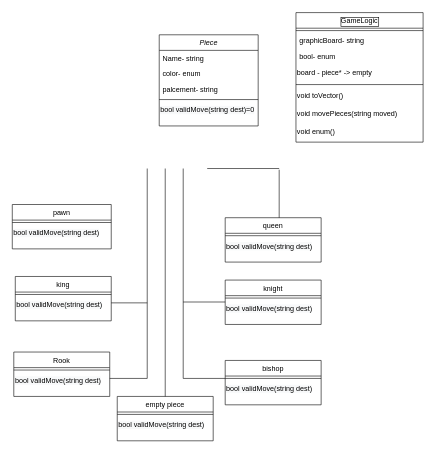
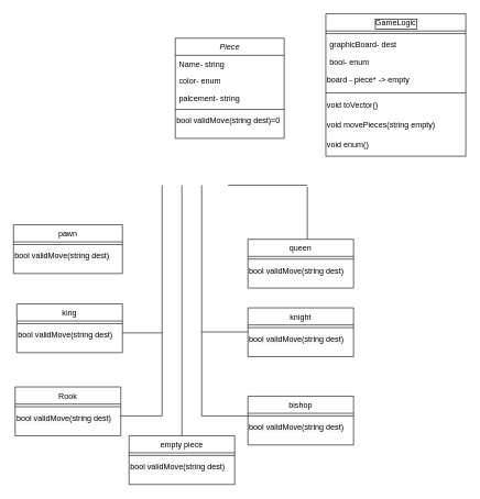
  <mxCell id="0" />
  <mxCell id="1" parent="0" />
  <mxCell id="2" value="Piece" style="swimlane;fontStyle=2;align=center;verticalAlign=top;childLayout=stackLayout;horizontal=1;startSize=26;horizontalStack=0;resizeParent=1;resizeLast=0;collapsible=1;marginBottom=0;rounded=0;shadow=0;strokeWidth=1;" parent="1" vertex="1"><mxGeometry x="265" y="57" width="165" height="152" as="geometry"><mxRectangle x="230" y="140" width="160" height="26" as="alternateBounds" /></mxGeometry></mxCell>
  <mxCell id="3" value="Name- string" style="text;align=left;verticalAlign=top;spacingLeft=4;spacingRight=4;overflow=hidden;rotatable=0;points=[[0,0.5],[1,0.5]];portConstraint=eastwest;" parent="2" vertex="1"><mxGeometry y="26" width="165" height="26" as="geometry" /></mxCell>
  <mxCell id="4" value="color- enum" style="text;align=left;verticalAlign=top;spacingLeft=4;spacingRight=4;overflow=hidden;rotatable=0;points=[[0,0.5],[1,0.5]];portConstraint=eastwest;rounded=0;shadow=0;html=0;" parent="2" vertex="1"><mxGeometry y="52" width="165" height="26" as="geometry" /></mxCell>
  <mxCell id="5" value="palcement- string" style="text;align=left;verticalAlign=top;spacingLeft=4;spacingRight=4;overflow=hidden;rotatable=0;points=[[0,0.5],[1,0.5]];portConstraint=eastwest;rounded=0;shadow=0;html=0;" parent="2" vertex="1"><mxGeometry y="78" width="165" height="26" as="geometry" /></mxCell>
  <mxCell id="6" value="" style="line;html=1;strokeWidth=1;align=left;verticalAlign=middle;spacingTop=-1;spacingLeft=3;spacingRight=3;rotatable=0;labelPosition=right;points=[];portConstraint=eastwest;" parent="2" vertex="1"><mxGeometry y="104" width="165" height="8" as="geometry" /></mxCell>
  <mxCell id="7" value="&lt;span style=&quot;color: rgb(0, 0, 0); font-family: Helvetica; font-size: 12px; font-style: normal; font-variant-ligatures: normal; font-variant-caps: normal; font-weight: 400; letter-spacing: normal; orphans: 2; text-align: center; text-indent: 0px; text-transform: none; widows: 2; word-spacing: 0px; -webkit-text-stroke-width: 0px; background-color: rgb(248, 249, 250); text-decoration-thickness: initial; text-decoration-style: initial; text-decoration-color: initial; float: none; display: inline !important;&quot;&gt;bool validMove(string dest)=0&lt;/span&gt;" style="text;whiteSpace=wrap;html=1;" parent="2" vertex="1"><mxGeometry y="112" width="165" height="40" as="geometry" /></mxCell>
  <mxCell id="8" value="pawn" style="swimlane;fontStyle=0;align=center;verticalAlign=top;childLayout=stackLayout;horizontal=1;startSize=26;horizontalStack=0;resizeParent=1;resizeLast=0;collapsible=1;marginBottom=0;rounded=0;shadow=0;strokeWidth=1;" parent="1" vertex="1"><mxGeometry x="20" y="340" width="165" height="74" as="geometry"><mxRectangle x="130" y="380" width="160" height="26" as="alternateBounds" /></mxGeometry></mxCell>
  <mxCell id="9" value="" style="line;html=1;strokeWidth=1;align=left;verticalAlign=middle;spacingTop=-1;spacingLeft=3;spacingRight=3;rotatable=0;labelPosition=right;points=[];portConstraint=eastwest;" parent="8" vertex="1"><mxGeometry y="26" width="165" height="8" as="geometry" /></mxCell>
  <mxCell id="10" value="&lt;span style=&quot;color: rgb(0, 0, 0); font-family: Helvetica; font-size: 12px; font-style: normal; font-variant-ligatures: normal; font-variant-caps: normal; font-weight: 400; letter-spacing: normal; orphans: 2; text-align: center; text-indent: 0px; text-transform: none; widows: 2; word-spacing: 0px; -webkit-text-stroke-width: 0px; background-color: rgb(248, 249, 250); text-decoration-thickness: initial; text-decoration-style: initial; text-decoration-color: initial; float: none; display: inline !important;&quot;&gt;bool validMove(string dest)&lt;/span&gt;" style="text;whiteSpace=wrap;html=1;" parent="8" vertex="1"><mxGeometry y="34" width="165" height="40" as="geometry" /></mxCell>
  <mxCell id="11" value="bishop" style="swimlane;fontStyle=0;align=center;verticalAlign=top;childLayout=stackLayout;horizontal=1;startSize=26;horizontalStack=0;resizeParent=1;resizeLast=0;collapsible=1;marginBottom=0;rounded=0;shadow=0;strokeWidth=1;" parent="1" vertex="1"><mxGeometry x="375" y="600" width="160" height="74" as="geometry"><mxRectangle x="340" y="380" width="170" height="26" as="alternateBounds" /></mxGeometry></mxCell>
  <mxCell id="12" value="" style="line;html=1;strokeWidth=1;align=left;verticalAlign=middle;spacingTop=-1;spacingLeft=3;spacingRight=3;rotatable=0;labelPosition=right;points=[];portConstraint=eastwest;" parent="11" vertex="1"><mxGeometry y="26" width="160" height="8" as="geometry" /></mxCell>
  <mxCell id="13" value="&lt;span style=&quot;color: rgb(0, 0, 0); font-family: Helvetica; font-size: 12px; font-style: normal; font-variant-ligatures: normal; font-variant-caps: normal; font-weight: 400; letter-spacing: normal; orphans: 2; text-align: center; text-indent: 0px; text-transform: none; widows: 2; word-spacing: 0px; -webkit-text-stroke-width: 0px; background-color: rgb(248, 249, 250); text-decoration-thickness: initial; text-decoration-style: initial; text-decoration-color: initial; float: none; display: inline !important;&quot;&gt;bool validMove(string dest)&lt;/span&gt;" style="text;whiteSpace=wrap;html=1;" parent="11" vertex="1"><mxGeometry y="34" width="160" height="40" as="geometry" /></mxCell>
  <mxCell id="14" value="GameLogic" style="swimlane;fontStyle=0;align=center;verticalAlign=top;childLayout=stackLayout;horizontal=1;startSize=26;horizontalStack=0;resizeParent=1;resizeLast=0;collapsible=1;marginBottom=0;rounded=0;shadow=0;strokeWidth=1;labelBorderColor=default;" parent="1" vertex="1"><mxGeometry x="493" y="20" width="212" height="216" as="geometry"><mxRectangle x="550" y="140" width="160" height="26" as="alternateBounds" /></mxGeometry></mxCell>
  <mxCell id="15" value="" style="line;html=1;strokeWidth=1;align=left;verticalAlign=middle;spacingTop=-1;spacingLeft=3;spacingRight=3;rotatable=0;labelPosition=right;points=[];portConstraint=eastwest;" parent="14" vertex="1"><mxGeometry y="26" width="212" height="8" as="geometry" /></mxCell>
- <mxCell id="16" value="graphicBoard- string" style="text;align=left;verticalAlign=top;spacingLeft=4;spacingRight=4;overflow=hidden;rotatable=0;points=[[0,0.5],[1,0.5]];portConstraint=eastwest;" parent="14" vertex="1"><mxGeometry y="34" width="212" height="26" as="geometry" /></mxCell>
+ <mxCell id="16" value="graphicBoard- dest" style="text;align=left;verticalAlign=top;spacingLeft=4;spacingRight=4;overflow=hidden;rotatable=0;points=[[0,0.5],[1,0.5]];portConstraint=eastwest;" parent="14" vertex="1"><mxGeometry y="34" width="212" height="26" as="geometry" /></mxCell>
  <mxCell id="17" value="bool- enum" style="text;align=left;verticalAlign=top;spacingLeft=4;spacingRight=4;overflow=hidden;rotatable=0;points=[[0,0.5],[1,0.5]];portConstraint=eastwest;" parent="14" vertex="1"><mxGeometry y="60" width="212" height="26" as="geometry" /></mxCell>
  <mxCell id="18" value="board - piece* -&amp;gt;&amp;nbsp;empty" style="text;html=1;align=left;verticalAlign=middle;resizable=0;points=[];autosize=1;strokeColor=none;fillColor=none;" parent="14" vertex="1"><mxGeometry y="86" width="212" height="30" as="geometry" /></mxCell>
  <mxCell id="19" value="" style="line;html=1;strokeWidth=1;align=left;verticalAlign=middle;spacingTop=-1;spacingLeft=3;spacingRight=3;rotatable=0;labelPosition=right;points=[];portConstraint=eastwest;" parent="14" vertex="1"><mxGeometry y="116" width="212" height="8" as="geometry" /></mxCell>
  <mxCell id="20" value="void toVector()" style="text;html=1;align=left;verticalAlign=middle;resizable=0;points=[];autosize=1;strokeColor=none;fillColor=none;" parent="14" vertex="1"><mxGeometry y="124" width="212" height="30" as="geometry" /></mxCell>
- <mxCell id="21" value="void movePieces(string moved)" style="text;html=1;align=left;verticalAlign=middle;resizable=0;points=[];autosize=1;strokeColor=none;fillColor=none;" parent="14" vertex="1"><mxGeometry y="154" width="212" height="30" as="geometry" /></mxCell>
+ <mxCell id="21" value="void movePieces(string empty)" style="text;html=1;align=left;verticalAlign=middle;resizable=0;points=[];autosize=1;strokeColor=none;fillColor=none;" parent="14" vertex="1"><mxGeometry y="154" width="212" height="30" as="geometry" /></mxCell>
  <mxCell id="22" value="void enum()" style="text;html=1;align=left;verticalAlign=middle;resizable=0;points=[];autosize=1;strokeColor=none;fillColor=none;" parent="14" vertex="1"><mxGeometry y="184" width="212" height="30" as="geometry" /></mxCell>
  <mxCell id="23" value="king" style="swimlane;fontStyle=0;align=center;verticalAlign=top;childLayout=stackLayout;horizontal=1;startSize=26;horizontalStack=0;resizeParent=1;resizeLast=0;collapsible=1;marginBottom=0;rounded=0;shadow=0;strokeWidth=1;" parent="1" vertex="1"><mxGeometry x="25" y="460" width="160" height="74" as="geometry"><mxRectangle x="340" y="380" width="170" height="26" as="alternateBounds" /></mxGeometry></mxCell>
  <mxCell id="24" value="" style="line;html=1;strokeWidth=1;align=left;verticalAlign=middle;spacingTop=-1;spacingLeft=3;spacingRight=3;rotatable=0;labelPosition=right;points=[];portConstraint=eastwest;" parent="23" vertex="1"><mxGeometry y="26" width="160" height="8" as="geometry" /></mxCell>
  <mxCell id="25" value="&lt;span style=&quot;color: rgb(0, 0, 0); font-family: Helvetica; font-size: 12px; font-style: normal; font-variant-ligatures: normal; font-variant-caps: normal; font-weight: 400; letter-spacing: normal; orphans: 2; text-align: center; text-indent: 0px; text-transform: none; widows: 2; word-spacing: 0px; -webkit-text-stroke-width: 0px; background-color: rgb(248, 249, 250); text-decoration-thickness: initial; text-decoration-style: initial; text-decoration-color: initial; float: none; display: inline !important;&quot;&gt;bool validMove(string dest)&lt;/span&gt;" style="text;whiteSpace=wrap;html=1;" parent="23" vertex="1"><mxGeometry y="34" width="160" height="40" as="geometry" /></mxCell>
  <mxCell id="26" value="knight" style="swimlane;fontStyle=0;align=center;verticalAlign=top;childLayout=stackLayout;horizontal=1;startSize=26;horizontalStack=0;resizeParent=1;resizeLast=0;collapsible=1;marginBottom=0;rounded=0;shadow=0;strokeWidth=1;" parent="1" vertex="1"><mxGeometry x="375" y="466" width="160" height="74" as="geometry"><mxRectangle x="340" y="380" width="170" height="26" as="alternateBounds" /></mxGeometry></mxCell>
  <mxCell id="27" value="" style="line;html=1;strokeWidth=1;align=left;verticalAlign=middle;spacingTop=-1;spacingLeft=3;spacingRight=3;rotatable=0;labelPosition=right;points=[];portConstraint=eastwest;" parent="26" vertex="1"><mxGeometry y="26" width="160" height="8" as="geometry" /></mxCell>
  <mxCell id="28" value="&lt;span style=&quot;color: rgb(0, 0, 0); font-family: Helvetica; font-size: 12px; font-style: normal; font-variant-ligatures: normal; font-variant-caps: normal; font-weight: 400; letter-spacing: normal; orphans: 2; text-align: center; text-indent: 0px; text-transform: none; widows: 2; word-spacing: 0px; -webkit-text-stroke-width: 0px; background-color: rgb(248, 249, 250); text-decoration-thickness: initial; text-decoration-style: initial; text-decoration-color: initial; float: none; display: inline !important;&quot;&gt;bool validMove(string dest)&lt;/span&gt;" style="text;whiteSpace=wrap;html=1;" parent="26" vertex="1"><mxGeometry y="34" width="160" height="40" as="geometry" /></mxCell>
  <mxCell id="29" value="queen" style="swimlane;fontStyle=0;align=center;verticalAlign=top;childLayout=stackLayout;horizontal=1;startSize=26;horizontalStack=0;resizeParent=1;resizeLast=0;collapsible=1;marginBottom=0;rounded=0;shadow=0;strokeWidth=1;" parent="1" vertex="1"><mxGeometry x="375" y="362" width="160" height="74" as="geometry"><mxRectangle x="340" y="380" width="170" height="26" as="alternateBounds" /></mxGeometry></mxCell>
  <mxCell id="30" value="" style="line;html=1;strokeWidth=1;align=left;verticalAlign=middle;spacingTop=-1;spacingLeft=3;spacingRight=3;rotatable=0;labelPosition=right;points=[];portConstraint=eastwest;" parent="29" vertex="1"><mxGeometry y="26" width="160" height="8" as="geometry" /></mxCell>
  <mxCell id="31" value="&lt;span style=&quot;color: rgb(0, 0, 0); font-family: Helvetica; font-size: 12px; font-style: normal; font-variant-ligatures: normal; font-variant-caps: normal; font-weight: 400; letter-spacing: normal; orphans: 2; text-align: center; text-indent: 0px; text-transform: none; widows: 2; word-spacing: 0px; -webkit-text-stroke-width: 0px; background-color: rgb(248, 249, 250); text-decoration-thickness: initial; text-decoration-style: initial; text-decoration-color: initial; float: none; display: inline !important;&quot;&gt;bool validMove(string dest)&lt;/span&gt;" style="text;whiteSpace=wrap;html=1;" parent="29" vertex="1"><mxGeometry y="34" width="160" height="40" as="geometry" /></mxCell>
  <mxCell id="32" value="" style="endArrow=none;html=1;rounded=0;" parent="1" edge="1"><mxGeometry width="50" height="50" relative="1" as="geometry"><mxPoint x="465" y="282" as="sourcePoint" /><mxPoint x="465" y="362" as="targetPoint" /></mxGeometry></mxCell>
  <mxCell id="33" value="" style="endArrow=none;html=1;rounded=0;exitX=1;exitY=0.25;exitDx=0;exitDy=0;" parent="1" edge="1"><mxGeometry width="50" height="50" relative="1" as="geometry"><mxPoint x="182.5" y="630" as="sourcePoint" /><mxPoint x="245" y="630" as="targetPoint" /></mxGeometry></mxCell>
  <mxCell id="34" value="Rook" style="swimlane;fontStyle=0;align=center;verticalAlign=top;childLayout=stackLayout;horizontal=1;startSize=26;horizontalStack=0;resizeParent=1;resizeLast=0;collapsible=1;marginBottom=0;rounded=0;shadow=0;strokeWidth=1;" parent="1" vertex="1"><mxGeometry x="22.5" y="586" width="160" height="74" as="geometry"><mxRectangle x="340" y="380" width="170" height="26" as="alternateBounds" /></mxGeometry></mxCell>
  <mxCell id="35" value="" style="line;html=1;strokeWidth=1;align=left;verticalAlign=middle;spacingTop=-1;spacingLeft=3;spacingRight=3;rotatable=0;labelPosition=right;points=[];portConstraint=eastwest;" parent="34" vertex="1"><mxGeometry y="26" width="160" height="8" as="geometry" /></mxCell>
  <mxCell id="36" value="&lt;span style=&quot;color: rgb(0, 0, 0); font-family: Helvetica; font-size: 12px; font-style: normal; font-variant-ligatures: normal; font-variant-caps: normal; font-weight: 400; letter-spacing: normal; orphans: 2; text-align: center; text-indent: 0px; text-transform: none; widows: 2; word-spacing: 0px; -webkit-text-stroke-width: 0px; background-color: rgb(248, 249, 250); text-decoration-thickness: initial; text-decoration-style: initial; text-decoration-color: initial; float: none; display: inline !important;&quot;&gt;bool validMove(string dest)&lt;/span&gt;" style="text;whiteSpace=wrap;html=1;" parent="34" vertex="1"><mxGeometry y="34" width="160" height="40" as="geometry" /></mxCell>
  <mxCell id="37" value="empty piece" style="swimlane;fontStyle=0;align=center;verticalAlign=top;childLayout=stackLayout;horizontal=1;startSize=26;horizontalStack=0;resizeParent=1;resizeLast=0;collapsible=1;marginBottom=0;rounded=0;shadow=0;strokeWidth=1;" parent="1" vertex="1"><mxGeometry x="195" y="660" width="160" height="74" as="geometry"><mxRectangle x="340" y="380" width="170" height="26" as="alternateBounds" /></mxGeometry></mxCell>
  <mxCell id="38" value="" style="line;html=1;strokeWidth=1;align=left;verticalAlign=middle;spacingTop=-1;spacingLeft=3;spacingRight=3;rotatable=0;labelPosition=right;points=[];portConstraint=eastwest;" parent="37" vertex="1"><mxGeometry y="26" width="160" height="8" as="geometry" /></mxCell>
  <mxCell id="39" value="&lt;span style=&quot;color: rgb(0, 0, 0); font-family: Helvetica; font-size: 12px; font-style: normal; font-variant-ligatures: normal; font-variant-caps: normal; font-weight: 400; letter-spacing: normal; orphans: 2; text-align: center; text-indent: 0px; text-transform: none; widows: 2; word-spacing: 0px; -webkit-text-stroke-width: 0px; background-color: rgb(248, 249, 250); text-decoration-thickness: initial; text-decoration-style: initial; text-decoration-color: initial; float: none; display: inline !important;&quot;&gt;bool validMove(string dest)&lt;/span&gt;" style="text;whiteSpace=wrap;html=1;" parent="37" vertex="1"><mxGeometry y="34" width="160" height="40" as="geometry" /></mxCell>
  <mxCell id="40" value="" style="endArrow=none;html=1;rounded=0;exitX=1;exitY=0.25;exitDx=0;exitDy=0;" parent="1" edge="1"><mxGeometry width="50" height="50" relative="1" as="geometry"><mxPoint x="185" y="504" as="sourcePoint" /><mxPoint x="245" y="504" as="targetPoint" /></mxGeometry></mxCell>
  <mxCell id="41" value="" style="endArrow=none;html=1;rounded=0;" parent="1" edge="1"><mxGeometry width="50" height="50" relative="1" as="geometry"><mxPoint x="245" y="630" as="sourcePoint" /><mxPoint x="245" y="280" as="targetPoint" /></mxGeometry></mxCell>
  <mxCell id="42" value="" style="endArrow=none;html=1;rounded=0;" parent="1" edge="1"><mxGeometry width="50" height="50" relative="1" as="geometry"><mxPoint x="345" y="280" as="sourcePoint" /><mxPoint x="465" y="280" as="targetPoint" /></mxGeometry></mxCell>
  <mxCell id="43" value="" style="endArrow=none;html=1;rounded=0;exitX=1;exitY=0.25;exitDx=0;exitDy=0;" parent="1" edge="1"><mxGeometry width="50" height="50" relative="1" as="geometry"><mxPoint x="305" y="502.58" as="sourcePoint" /><mxPoint x="375" y="502.58" as="targetPoint" /></mxGeometry></mxCell>
  <mxCell id="44" value="" style="endArrow=none;html=1;rounded=0;" parent="1" edge="1"><mxGeometry width="50" height="50" relative="1" as="geometry"><mxPoint x="305" y="630" as="sourcePoint" /><mxPoint x="375" y="630" as="targetPoint" /></mxGeometry></mxCell>
  <mxCell id="45" value="" style="endArrow=none;html=1;rounded=0;" parent="1" edge="1"><mxGeometry width="50" height="50" relative="1" as="geometry"><mxPoint x="305" y="630" as="sourcePoint" /><mxPoint x="305" y="280" as="targetPoint" /></mxGeometry></mxCell>
  <mxCell id="46" value="" style="endArrow=none;html=1;rounded=0;exitX=0.5;exitY=0;exitDx=0;exitDy=0;" parent="1" source="37" edge="1"><mxGeometry width="50" height="50" relative="1" as="geometry"><mxPoint x="255" y="650" as="sourcePoint" /><mxPoint x="275" y="280" as="targetPoint" /></mxGeometry></mxCell>
